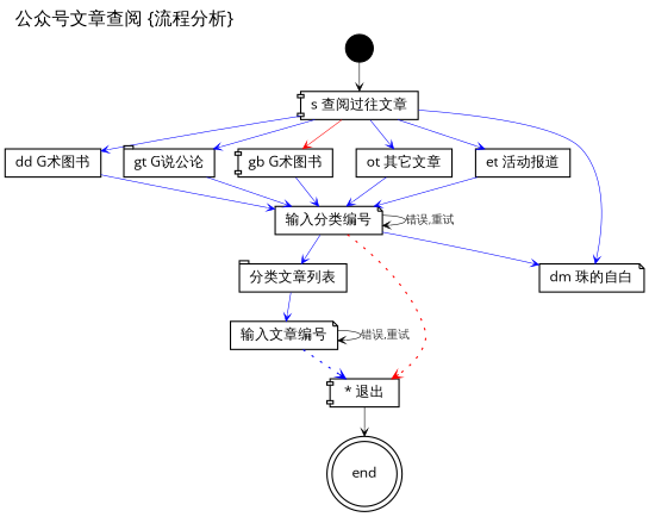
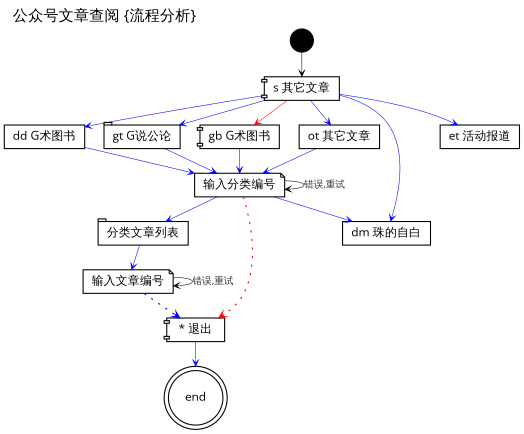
  digraph {
    fontname="Open Sans"
    fontsize=14.0
    label="公众号文章查阅 {流程分析}"
    labeljust=l
    labelloc=t
    rankdir=TB
    ranksep=0.3
    node [fontname="Open Sans" fontsize=11.0 shape=box]
    edge [arrowhead=vee arrowsize=0.6 arrowtail=none fontcolor="#333333" fontname="Open Sans" fontsize=9.0 style="setlinewidth(0.5)" color=blue]
    n1 [height=0.3 label="流程开始/结束" shape=point]
-   n2 [height=0.3 label="s 查阅过往文章" shape=component]
+   n2 [height=0.3 label="s 其它文章" shape=component]
    n3 [height=0.3 label="gb G术图书" shape=component]
    n4 [height=0.3 label="dd G术图书"]
    n5 [height=0.3 label="gt G说公论" shape=tab]
-   n6 [height=0.3 label="dm 珠的自白" shape=note]
+   n6 [height=0.3 label="dm 珠的自白"]
    n7 [height=0.3 label="ot 其它文章"]
    n8 [height=0.3 label="et 活动报道"]
    end [fillcolor=red height=0.3 shape=doublecircle]
    n10 [height=0.3 label="输入分类编号" shape=note]
    n11 [height=0.3 label="分类文章列表" shape=tab]
    n12 [height=0.3 label="* 退出" shape=component]
    n13 [height=0.3 label="输入文章编号" shape=note]
    n1 -> n2 [color=""]
    n2 -> n3 [color=red]
    n2 -> n4
    n2 -> n5
    n2 -> n6
    n2 -> n7
    n2 -> n8
    n3 -> n10
    n4 -> n10
    n5 -> n10
    n7 -> n10
-   n8 -> n10
    n10 -> n6
    n10 -> n10 [label="错误,重试" color=""]
    n10 -> n11
    n10 -> n12 [color=red style=dotted]
    n11 -> n13
-   n12 -> end [color=""]
+   n12 -> end
    n13 -> n12 [style=dotted]
    n13 -> n13 [label="错误,重试" color=""]
  }
